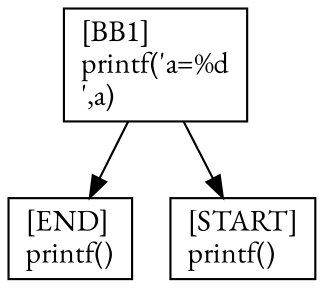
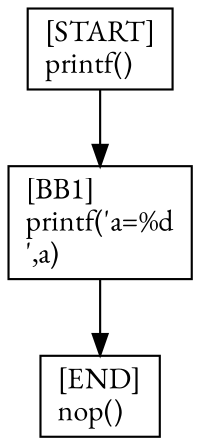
  digraph {
    fontname="EB Garamond"
    node [fontname="EB Garamond" shape=box]
    edge [fontname="EB Garamond"]
-   n1 [label="[END]\lprintf()\l"]
+   n1 [label="[END]\lnop()\l"]
    n2 [label="[START]\lprintf()\l"]
    n3 [label="[BB1]\lprintf('a=%d\n',a)\l"]
-   n3 -> n2
+   n2 -> n3
    n3 -> n1
  }
